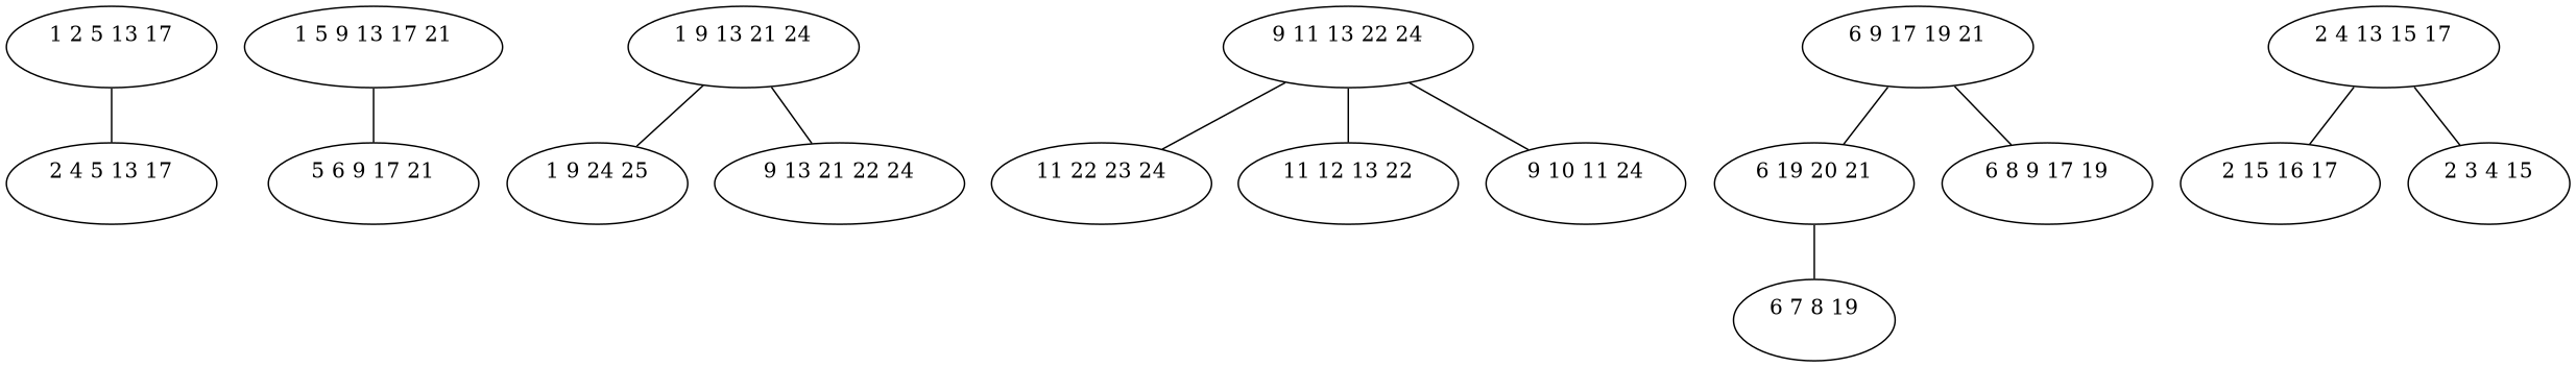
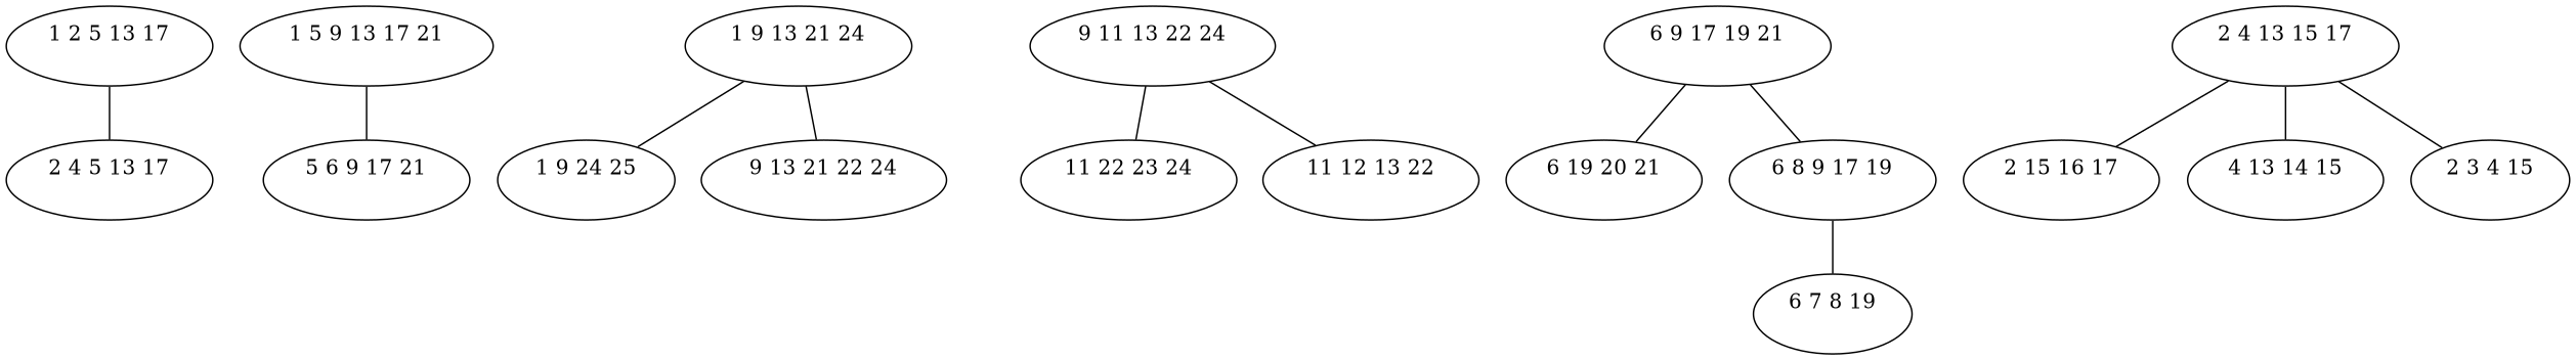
  graph {
    n1 [label="1 2 5 13 17\n "]
    n2 [label="2 4 5 13 17\n "]
    n3 [label="1 5 9 13 17 21\n "]
    n4 [label="5 6 9 17 21\n "]
    n5 [label="1 9 13 21 24\n "]
    n6 [label="1 9 24 25\n "]
    n7 [label="9 13 21 22 24\n "]
    n8 [label="9 11 13 22 24\n "]
    n9 [label="11 22 23 24\n "]
    n10 [label="11 12 13 22\n "]
-   n11 [label="9 10 11 24\n "]
    n12 [label="6 9 17 19 21\n "]
    n13 [label="6 19 20 21\n "]
    n14 [label="6 8 9 17 19\n "]
    n15 [label="6 7 8 19\n "]
    n16 [label="2 4 13 15 17\n "]
    n17 [label="2 15 16 17\n "]
+   n18 [label="4 13 14 15\n "]
    n19 [label="2 3 4 15\n "]
    n1 -- n2
    n3 -- n4
    n5 -- n6
    n5 -- n7
    n8 -- n9
    n8 -- n10
-   n8 -- n11
    n12 -- n13
    n12 -- n14
-   n13 -- n15
+   n14 -- n15
    n16 -- n17
+   n16 -- n18
    n16 -- n19
  }
